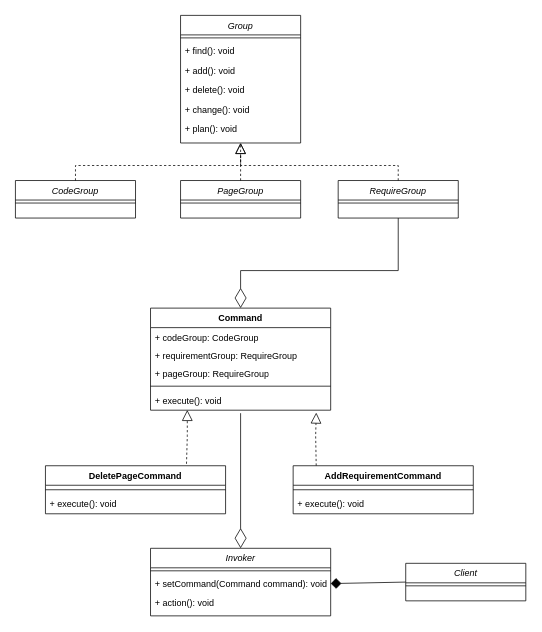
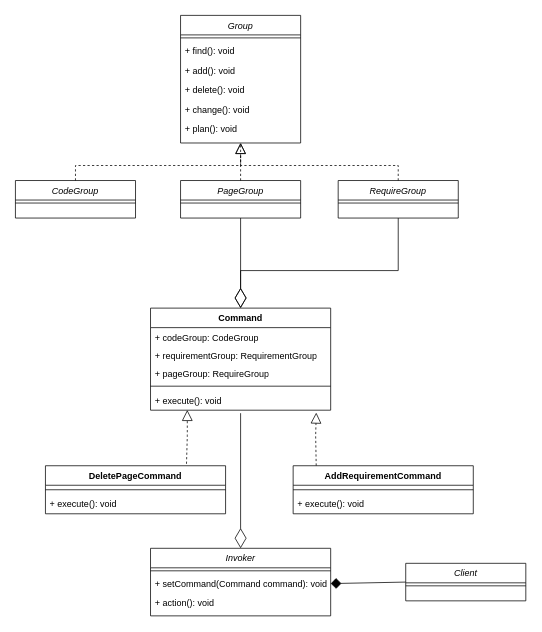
  <mxCell id="0" />
  <mxCell id="1" parent="0" />
  <mxCell id="2" value="Group" style="swimlane;fontStyle=2;align=center;verticalAlign=top;childLayout=stackLayout;horizontal=1;startSize=26;horizontalStack=0;resizeParent=1;resizeLast=0;collapsible=1;marginBottom=0;rounded=0;shadow=0;strokeWidth=1;" vertex="1" parent="1"><mxGeometry x="240" y="20" width="160" height="170" as="geometry"><mxRectangle x="230" y="140" width="160" height="26" as="alternateBounds" /></mxGeometry></mxCell>
  <mxCell id="3" value="" style="line;html=1;strokeWidth=1;align=left;verticalAlign=middle;spacingTop=-1;spacingLeft=3;spacingRight=3;rotatable=0;labelPosition=right;points=[];portConstraint=eastwest;" vertex="1" parent="2"><mxGeometry y="26" width="160" height="8" as="geometry" /></mxCell>
  <mxCell id="4" value="+ find(): void" style="text;align=left;verticalAlign=top;spacingLeft=4;spacingRight=4;overflow=hidden;rotatable=0;points=[[0,0.5],[1,0.5]];portConstraint=eastwest;" vertex="1" parent="2"><mxGeometry y="34" width="160" height="26" as="geometry" /></mxCell>
  <mxCell id="5" value="+ add(): void" style="text;align=left;verticalAlign=top;spacingLeft=4;spacingRight=4;overflow=hidden;rotatable=0;points=[[0,0.5],[1,0.5]];portConstraint=eastwest;" vertex="1" parent="2"><mxGeometry y="60" width="160" height="26" as="geometry" /></mxCell>
  <mxCell id="6" value="+ delete(): void" style="text;align=left;verticalAlign=top;spacingLeft=4;spacingRight=4;overflow=hidden;rotatable=0;points=[[0,0.5],[1,0.5]];portConstraint=eastwest;" vertex="1" parent="2"><mxGeometry y="86" width="160" height="26" as="geometry" /></mxCell>
  <mxCell id="7" value="+ change(): void" style="text;align=left;verticalAlign=top;spacingLeft=4;spacingRight=4;overflow=hidden;rotatable=0;points=[[0,0.5],[1,0.5]];portConstraint=eastwest;" vertex="1" parent="2"><mxGeometry y="112" width="160" height="26" as="geometry" /></mxCell>
  <mxCell id="8" value="+ plan(): void" style="text;align=left;verticalAlign=top;spacingLeft=4;spacingRight=4;overflow=hidden;rotatable=0;points=[[0,0.5],[1,0.5]];portConstraint=eastwest;" vertex="1" parent="2"><mxGeometry y="138" width="160" height="26" as="geometry" /></mxCell>
  <mxCell id="9" value="CodeGroup" style="swimlane;fontStyle=2;align=center;verticalAlign=top;childLayout=stackLayout;horizontal=1;startSize=26;horizontalStack=0;resizeParent=1;resizeLast=0;collapsible=1;marginBottom=0;rounded=0;shadow=0;strokeWidth=1;" vertex="1" parent="1"><mxGeometry x="20" y="240" width="160" height="50" as="geometry"><mxRectangle x="230" y="140" width="160" height="26" as="alternateBounds" /></mxGeometry></mxCell>
  <mxCell id="10" value="" style="line;html=1;strokeWidth=1;align=left;verticalAlign=middle;spacingTop=-1;spacingLeft=3;spacingRight=3;rotatable=0;labelPosition=right;points=[];portConstraint=eastwest;" vertex="1" parent="9"><mxGeometry y="26" width="160" height="8" as="geometry" /></mxCell>
  <mxCell id="11" value="PageGroup" style="swimlane;fontStyle=2;align=center;verticalAlign=top;childLayout=stackLayout;horizontal=1;startSize=26;horizontalStack=0;resizeParent=1;resizeLast=0;collapsible=1;marginBottom=0;rounded=0;shadow=0;strokeWidth=1;" vertex="1" parent="1"><mxGeometry x="240" y="240" width="160" height="50" as="geometry"><mxRectangle x="230" y="140" width="160" height="26" as="alternateBounds" /></mxGeometry></mxCell>
  <mxCell id="12" value="" style="line;html=1;strokeWidth=1;align=left;verticalAlign=middle;spacingTop=-1;spacingLeft=3;spacingRight=3;rotatable=0;labelPosition=right;points=[];portConstraint=eastwest;" vertex="1" parent="11"><mxGeometry y="26" width="160" height="8" as="geometry" /></mxCell>
  <mxCell id="13" value="RequireGroup" style="swimlane;fontStyle=2;align=center;verticalAlign=top;childLayout=stackLayout;horizontal=1;startSize=26;horizontalStack=0;resizeParent=1;resizeLast=0;collapsible=1;marginBottom=0;rounded=0;shadow=0;strokeWidth=1;" vertex="1" parent="1"><mxGeometry x="450" y="240" width="160" height="50" as="geometry"><mxRectangle x="230" y="140" width="160" height="26" as="alternateBounds" /></mxGeometry></mxCell>
  <mxCell id="14" value="" style="line;html=1;strokeWidth=1;align=left;verticalAlign=middle;spacingTop=-1;spacingLeft=3;spacingRight=3;rotatable=0;labelPosition=right;points=[];portConstraint=eastwest;" vertex="1" parent="13"><mxGeometry y="26" width="160" height="8" as="geometry" /></mxCell>
  <mxCell id="15" value="" style="endArrow=none;dashed=1;endFill=0;endSize=12;html=1;rounded=0;exitX=0.5;exitY=0;exitDx=0;exitDy=0;entryX=0.5;entryY=1;entryDx=0;entryDy=0;" edge="1" parent="1" source="9" target="2"><mxGeometry width="160" relative="1" as="geometry"><mxPoint x="270" y="380" as="sourcePoint" /><mxPoint x="430" y="380" as="targetPoint" /><Array as="points"><mxPoint x="100" y="220" /><mxPoint x="320" y="220" /></Array></mxGeometry></mxCell>
  <mxCell id="16" value="" style="endArrow=block;dashed=1;endFill=0;endSize=12;html=1;rounded=0;exitX=0.5;exitY=0;exitDx=0;exitDy=0;" edge="1" parent="1" source="11"><mxGeometry width="160" relative="1" as="geometry"><mxPoint x="390" y="450" as="sourcePoint" /><mxPoint x="320" y="190" as="targetPoint" /></mxGeometry></mxCell>
  <mxCell id="17" value="" style="endArrow=block;dashed=1;endFill=0;endSize=12;html=1;rounded=0;exitX=0.5;exitY=0;exitDx=0;exitDy=0;" edge="1" parent="1" source="13"><mxGeometry width="160" relative="1" as="geometry"><mxPoint x="470" y="490" as="sourcePoint" /><mxPoint x="320" y="190" as="targetPoint" /><Array as="points"><mxPoint x="530" y="220" /><mxPoint x="320" y="220" /></Array></mxGeometry></mxCell>
  <mxCell id="18" value="Command" style="swimlane;fontStyle=1;align=center;verticalAlign=top;childLayout=stackLayout;horizontal=1;startSize=26;horizontalStack=0;resizeParent=1;resizeParentMax=0;resizeLast=0;collapsible=1;marginBottom=0;whiteSpace=wrap;html=1;" vertex="1" parent="1"><mxGeometry x="200" y="410" width="240" height="136" as="geometry" /></mxCell>
  <mxCell id="19" value="+ codeGroup: CodeGroup" style="text;strokeColor=none;fillColor=none;align=left;verticalAlign=top;spacingLeft=4;spacingRight=4;overflow=hidden;rotatable=0;points=[[0,0.5],[1,0.5]];portConstraint=eastwest;whiteSpace=wrap;html=1;" vertex="1" parent="18"><mxGeometry y="26" width="240" height="24" as="geometry" /></mxCell>
- <mxCell id="20" value="+ requirementGroup: RequireGroup" style="text;strokeColor=none;fillColor=none;align=left;verticalAlign=top;spacingLeft=4;spacingRight=4;overflow=hidden;rotatable=0;points=[[0,0.5],[1,0.5]];portConstraint=eastwest;whiteSpace=wrap;html=1;" vertex="1" parent="18"><mxGeometry y="50" width="240" height="24" as="geometry" /></mxCell>
+ <mxCell id="20" value="+ requirementGroup: RequirementGroup" style="text;strokeColor=none;fillColor=none;align=left;verticalAlign=top;spacingLeft=4;spacingRight=4;overflow=hidden;rotatable=0;points=[[0,0.5],[1,0.5]];portConstraint=eastwest;whiteSpace=wrap;html=1;" vertex="1" parent="18"><mxGeometry y="50" width="240" height="24" as="geometry" /></mxCell>
  <mxCell id="21" value="+ pageGroup: RequireGroup" style="text;strokeColor=none;fillColor=none;align=left;verticalAlign=top;spacingLeft=4;spacingRight=4;overflow=hidden;rotatable=0;points=[[0,0.5],[1,0.5]];portConstraint=eastwest;whiteSpace=wrap;html=1;" vertex="1" parent="18"><mxGeometry y="74" width="240" height="24" as="geometry" /></mxCell>
  <mxCell id="22" value="" style="line;strokeWidth=1;fillColor=none;align=left;verticalAlign=top;spacingTop=-1;spacingLeft=3;spacingRight=3;rotatable=0;labelPosition=right;points=[];portConstraint=eastwest;strokeColor=inherit;" vertex="1" parent="18"><mxGeometry y="98" width="240" height="12" as="geometry" /></mxCell>
  <mxCell id="23" value="+ execute(): void" style="text;strokeColor=none;fillColor=none;align=left;verticalAlign=top;spacingLeft=4;spacingRight=4;overflow=hidden;rotatable=0;points=[[0,0.5],[1,0.5]];portConstraint=eastwest;whiteSpace=wrap;html=1;" vertex="1" parent="18"><mxGeometry y="110" width="240" height="26" as="geometry" /></mxCell>
+ <mxCell id="24" value="" style="endArrow=diamondThin;endFill=0;endSize=24;html=1;rounded=0;entryX=0.5;entryY=0;entryDx=0;entryDy=0;exitX=0.5;exitY=1;exitDx=0;exitDy=0;" edge="1" parent="1" source="11" target="18"><mxGeometry width="160" relative="1" as="geometry"><mxPoint x="210" y="370" as="sourcePoint" /><mxPoint x="370" y="370" as="targetPoint" /></mxGeometry></mxCell>
  <mxCell id="25" value="" style="endArrow=diamondThin;endFill=0;endSize=24;html=1;rounded=0;entryX=0.5;entryY=0;entryDx=0;entryDy=0;exitX=0.5;exitY=1;exitDx=0;exitDy=0;" edge="1" parent="1" source="13" target="18"><mxGeometry width="160" relative="1" as="geometry"><mxPoint x="450" y="370" as="sourcePoint" /><mxPoint x="450" y="530" as="targetPoint" /><Array as="points"><mxPoint x="530" y="360" /><mxPoint x="320" y="360" /></Array></mxGeometry></mxCell>
  <mxCell id="26" value="DeletePageCommand" style="swimlane;fontStyle=1;align=center;verticalAlign=top;childLayout=stackLayout;horizontal=1;startSize=26;horizontalStack=0;resizeParent=1;resizeParentMax=0;resizeLast=0;collapsible=1;marginBottom=0;whiteSpace=wrap;html=1;" vertex="1" parent="1"><mxGeometry x="60" y="620" width="240" height="64" as="geometry" /></mxCell>
  <mxCell id="27" value="" style="line;strokeWidth=1;fillColor=none;align=left;verticalAlign=top;spacingTop=-1;spacingLeft=3;spacingRight=3;rotatable=0;labelPosition=right;points=[];portConstraint=eastwest;strokeColor=inherit;" vertex="1" parent="26"><mxGeometry y="26" width="240" height="12" as="geometry" /></mxCell>
  <mxCell id="28" value="+ execute(): void" style="text;strokeColor=none;fillColor=none;align=left;verticalAlign=top;spacingLeft=4;spacingRight=4;overflow=hidden;rotatable=0;points=[[0,0.5],[1,0.5]];portConstraint=eastwest;whiteSpace=wrap;html=1;" vertex="1" parent="26"><mxGeometry y="38" width="240" height="26" as="geometry" /></mxCell>
  <mxCell id="29" value="AddRequirementCommand" style="swimlane;fontStyle=1;align=center;verticalAlign=top;childLayout=stackLayout;horizontal=1;startSize=26;horizontalStack=0;resizeParent=1;resizeParentMax=0;resizeLast=0;collapsible=1;marginBottom=0;whiteSpace=wrap;html=1;" vertex="1" parent="1"><mxGeometry x="390" y="620" width="240" height="64" as="geometry" /></mxCell>
  <mxCell id="30" value="" style="line;strokeWidth=1;fillColor=none;align=left;verticalAlign=top;spacingTop=-1;spacingLeft=3;spacingRight=3;rotatable=0;labelPosition=right;points=[];portConstraint=eastwest;strokeColor=inherit;" vertex="1" parent="29"><mxGeometry y="26" width="240" height="12" as="geometry" /></mxCell>
  <mxCell id="31" value="+ execute(): void" style="text;strokeColor=none;fillColor=none;align=left;verticalAlign=top;spacingLeft=4;spacingRight=4;overflow=hidden;rotatable=0;points=[[0,0.5],[1,0.5]];portConstraint=eastwest;whiteSpace=wrap;html=1;" vertex="1" parent="29"><mxGeometry y="38" width="240" height="26" as="geometry" /></mxCell>
  <mxCell id="32" value="" style="endArrow=block;dashed=1;endFill=0;endSize=12;html=1;rounded=0;entryX=0.204;entryY=0.989;entryDx=0;entryDy=0;entryPerimeter=0;exitX=0.783;exitY=-0.04;exitDx=0;exitDy=0;exitPerimeter=0;" edge="1" parent="1" source="26" target="23"><mxGeometry width="160" relative="1" as="geometry"><mxPoint x="249" y="610" as="sourcePoint" /><mxPoint x="320" y="550" as="targetPoint" /><Array as="points"><mxPoint x="249" y="580" /></Array></mxGeometry></mxCell>
  <mxCell id="33" value="" style="endArrow=block;dashed=1;endFill=0;endSize=12;html=1;rounded=0;entryX=0.92;entryY=1.124;entryDx=0;entryDy=0;entryPerimeter=0;exitX=0.128;exitY=-0.003;exitDx=0;exitDy=0;exitPerimeter=0;" edge="1" parent="1" source="29" target="23"><mxGeometry width="160" relative="1" as="geometry"><mxPoint x="420" y="610" as="sourcePoint" /><mxPoint x="320" y="550" as="targetPoint" /><Array as="points"><mxPoint x="420" y="580" /></Array></mxGeometry></mxCell>
  <mxCell id="34" value="Client" style="swimlane;fontStyle=2;align=center;verticalAlign=top;childLayout=stackLayout;horizontal=1;startSize=26;horizontalStack=0;resizeParent=1;resizeLast=0;collapsible=1;marginBottom=0;rounded=0;shadow=0;strokeWidth=1;" vertex="1" parent="1"><mxGeometry x="540" y="750" width="160" height="50" as="geometry"><mxRectangle x="230" y="140" width="160" height="26" as="alternateBounds" /></mxGeometry></mxCell>
  <mxCell id="35" value="" style="line;html=1;strokeWidth=1;align=left;verticalAlign=middle;spacingTop=-1;spacingLeft=3;spacingRight=3;rotatable=0;labelPosition=right;points=[];portConstraint=eastwest;" vertex="1" parent="34"><mxGeometry y="26" width="160" height="8" as="geometry" /></mxCell>
  <mxCell id="36" value="Invoker" style="swimlane;fontStyle=2;align=center;verticalAlign=top;childLayout=stackLayout;horizontal=1;startSize=26;horizontalStack=0;resizeParent=1;resizeLast=0;collapsible=1;marginBottom=0;rounded=0;shadow=0;strokeWidth=1;" vertex="1" parent="1"><mxGeometry x="200" y="730" width="240" height="90" as="geometry"><mxRectangle x="230" y="140" width="160" height="26" as="alternateBounds" /></mxGeometry></mxCell>
  <mxCell id="37" value="" style="line;html=1;strokeWidth=1;align=left;verticalAlign=middle;spacingTop=-1;spacingLeft=3;spacingRight=3;rotatable=0;labelPosition=right;points=[];portConstraint=eastwest;" vertex="1" parent="36"><mxGeometry y="26" width="240" height="8" as="geometry" /></mxCell>
  <mxCell id="38" value="+ setCommand(Command command): void" style="text;align=left;verticalAlign=top;spacingLeft=4;spacingRight=4;overflow=hidden;rotatable=0;points=[[0,0.5],[1,0.5]];portConstraint=eastwest;" vertex="1" parent="36"><mxGeometry y="34" width="240" height="26" as="geometry" /></mxCell>
  <mxCell id="39" value="+ action(): void" style="text;align=left;verticalAlign=top;spacingLeft=4;spacingRight=4;overflow=hidden;rotatable=0;points=[[0,0.5],[1,0.5]];portConstraint=eastwest;" vertex="1" parent="36"><mxGeometry y="60" width="240" height="26" as="geometry" /></mxCell>
  <mxCell id="40" value="" style="endArrow=diamond;endFill=1;endSize=12;html=1;rounded=0;exitX=0;exitY=0.5;exitDx=0;exitDy=0;entryX=1;entryY=0.5;entryDx=0;entryDy=0;" edge="1" parent="1" source="34" target="38"><mxGeometry width="160" relative="1" as="geometry"><mxPoint x="440" y="840" as="sourcePoint" /><mxPoint x="600" y="840" as="targetPoint" /></mxGeometry></mxCell>
  <mxCell id="41" value="" style="endArrow=diamondThin;endFill=0;endSize=24;html=1;rounded=0;entryX=0.5;entryY=0;entryDx=0;entryDy=0;" edge="1" parent="1" target="36"><mxGeometry width="160" relative="1" as="geometry"><mxPoint x="320" y="550" as="sourcePoint" /><mxPoint x="360" y="680" as="targetPoint" /></mxGeometry></mxCell>
